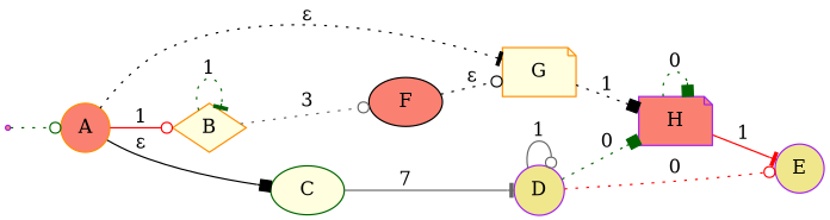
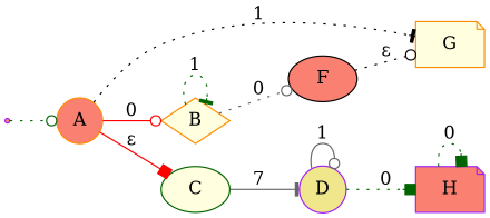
  digraph {
    rankdir=LR
    node [color=purple fillcolor=salmon shape=circle style=filled]
    edge [arrowhead=odot color=darkgreen style=dotted]
-   E [fillcolor=khaki]
    "" [shape=point]
    A [color=darkorange]
    B [color=darkorange fillcolor=lightyellow shape=diamond]
    C [color=darkgreen fillcolor=lightyellow shape=ellipse]
    G [color=darkorange fillcolor=lightyellow shape=note]
    F [color=black shape=ellipse]
    D [fillcolor=khaki]
    H [shape=note]
    "" -> A
-   A -> B [color=red label=1 style=solid]
-   A -> C [arrowhead=box color=black label="ε" style=solid]
-   A -> G [arrowhead=tee color=black label="ε"]
+   A -> B [color=red label=0 style=solid]
+   A -> C [arrowhead=box color=red label="ε" style=solid]
+   A -> G [arrowhead=tee color=black label=1]
    B -> B [arrowhead=tee label=1]
-   B -> F [color=gray40 label=3]
+   B -> F [color=gray40 label=0]
    C -> D [arrowhead=tee color=gray40 label=7 style=solid]
-   G -> H [arrowhead=box color=black label=1]
    F -> G [color=black label="ε"]
-   D -> E [color=red label=0]
    D -> D [color=gray40 label=1 style=solid]
    D -> H [arrowhead=box label=0]
-   H -> E [arrowhead=tee color=red label=1 style=solid]
    H -> H [arrowhead=box label=0]
  }
